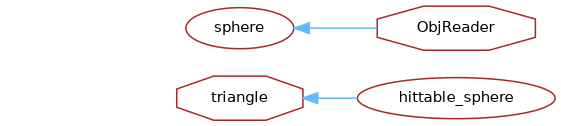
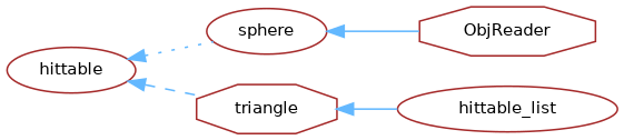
  digraph {
    rankdir=LR
    node [color=brown fillcolor=white fontname=Helvetica fontsize=10 shape=ellipse style=filled]
    edge [color=steelblue1 dir=back fontname=Helvetica fontsize=10 labelfontname=Helvetica labelfontsize=10 style=solid]
+   n1 [height=0.2 label=hittable width=0.4]
    n2 [height=0.2 label=sphere width=0.4]
    n3 [height=0.2 label=triangle shape=octagon width=0.4]
    n4 [height=0.2 label=ObjReader shape=octagon width=0.4]
-   n5 [height=0.2 label=hittable_sphere width=0.4]
+   n5 [height=0.2 label=hittable_list width=0.4]
+   n1 -> n2 [style=dotted]
+   n1 -> n3 [style=dashed]
    n2 -> n4
    n3 -> n5
  }
